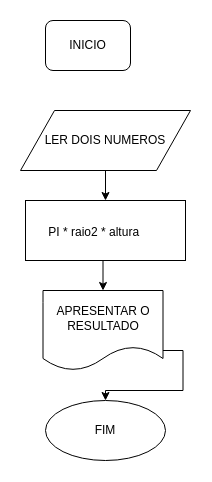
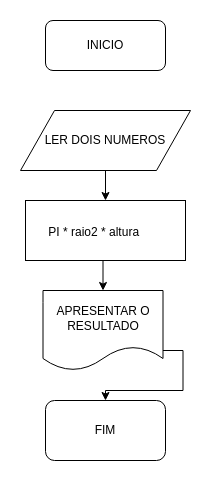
  <mxCell id="0" />
  <mxCell id="1" parent="0" />
- <mxCell id="2" value="INICIO" style="rounded=1;whiteSpace=wrap;html=1;" vertex="1" parent="1"><mxGeometry x="45" y="20" width="85" height="50" as="geometry" /></mxCell>
+ <mxCell id="2" value="INICIO" style="rounded=1;whiteSpace=wrap;html=1;" vertex="1" parent="1"><mxGeometry x="45" y="20" width="120" height="50" as="geometry" /></mxCell>
  <mxCell id="3" style="edgeStyle=orthogonalEdgeStyle;rounded=0;orthogonalLoop=1;jettySize=auto;html=1;exitX=0.5;exitY=1;exitDx=0;exitDy=0;entryX=0.5;entryY=0;entryDx=0;entryDy=0;" edge="1" parent="1" source="4" target="6"><mxGeometry relative="1" as="geometry" /></mxCell>
  <mxCell id="4" value="LER DOIS NUMEROS" style="shape=parallelogram;perimeter=parallelogramPerimeter;whiteSpace=wrap;html=1;" vertex="1" parent="1"><mxGeometry x="20" y="110" width="170" height="60" as="geometry" /></mxCell>
  <mxCell id="5" style="edgeStyle=orthogonalEdgeStyle;rounded=0;orthogonalLoop=1;jettySize=auto;html=1;exitX=0.5;exitY=1;exitDx=0;exitDy=0;entryX=0.5;entryY=0;entryDx=0;entryDy=0;" edge="1" parent="1" source="6" target="8"><mxGeometry relative="1" as="geometry" /></mxCell>
  <mxCell id="6" value="" style="rounded=0;whiteSpace=wrap;html=1;" vertex="1" parent="1"><mxGeometry x="25" y="200" width="160" height="60" as="geometry" /></mxCell>
  <mxCell id="7" style="edgeStyle=orthogonalEdgeStyle;rounded=0;orthogonalLoop=1;jettySize=auto;html=1;exitX=1;exitY=0.75;exitDx=0;exitDy=0;entryX=0.5;entryY=0;entryDx=0;entryDy=0;" edge="1" parent="1" source="8" target="9"><mxGeometry relative="1" as="geometry" /></mxCell>
  <mxCell id="8" value="APRESENTAR O RESULTADO" style="shape=document;whiteSpace=wrap;html=1;boundedLbl=1;" vertex="1" parent="1"><mxGeometry x="42.5" y="290" width="120" height="80" as="geometry" /></mxCell>
- <mxCell id="9" value="FIM" style="ellipse;whiteSpace=wrap;html=1;" vertex="1" parent="1"><mxGeometry x="45" y="400" width="120" height="60" as="geometry" /></mxCell>
+ <mxCell id="9" value="FIM" style="rounded=1;whiteSpace=wrap;html=1;" vertex="1" parent="1"><mxGeometry x="45" y="400" width="120" height="60" as="geometry" /></mxCell>
  <mxCell id="10" value="&amp;nbsp;PI * raio2 * altura" style="text;html=1;" vertex="1" parent="1"><mxGeometry x="42.5" y="217.5" width="125" height="25" as="geometry" /></mxCell>
